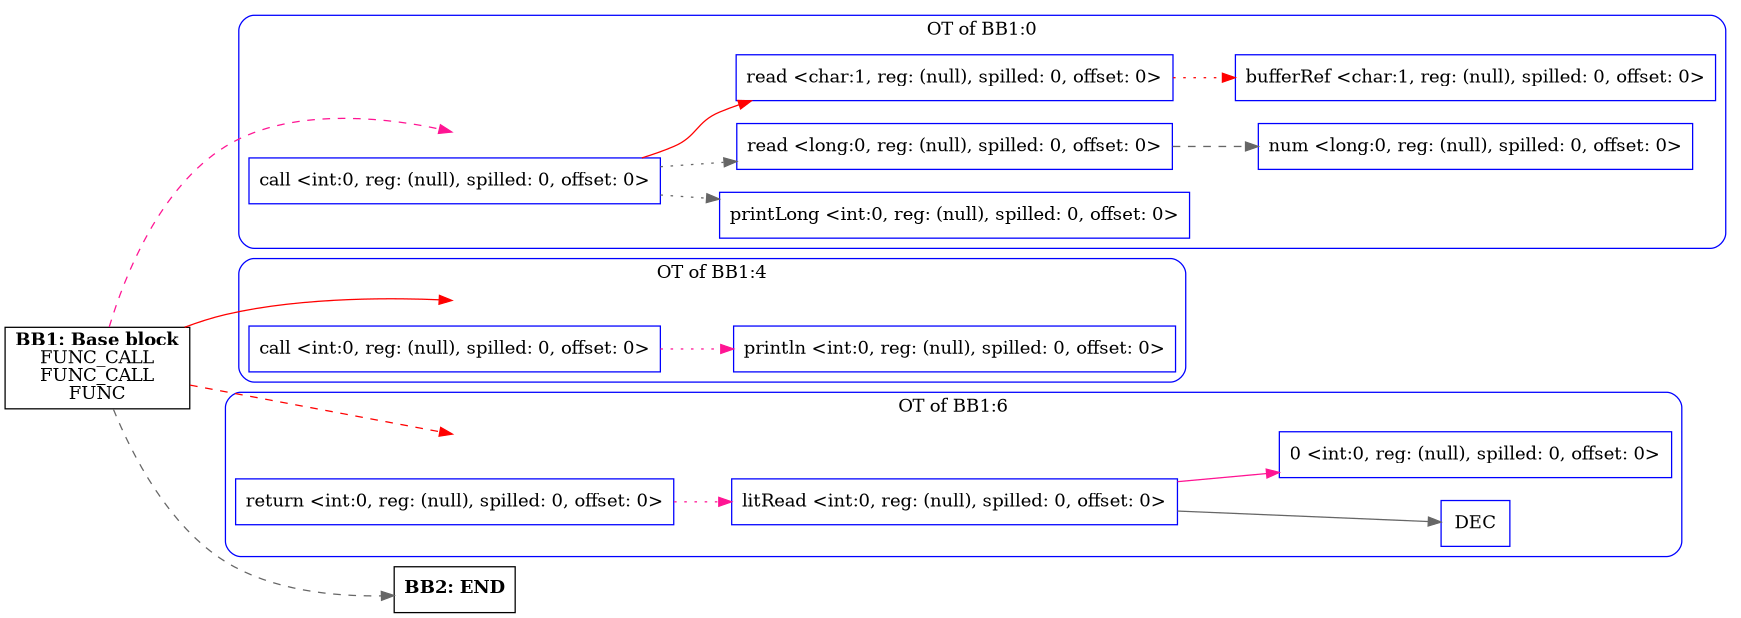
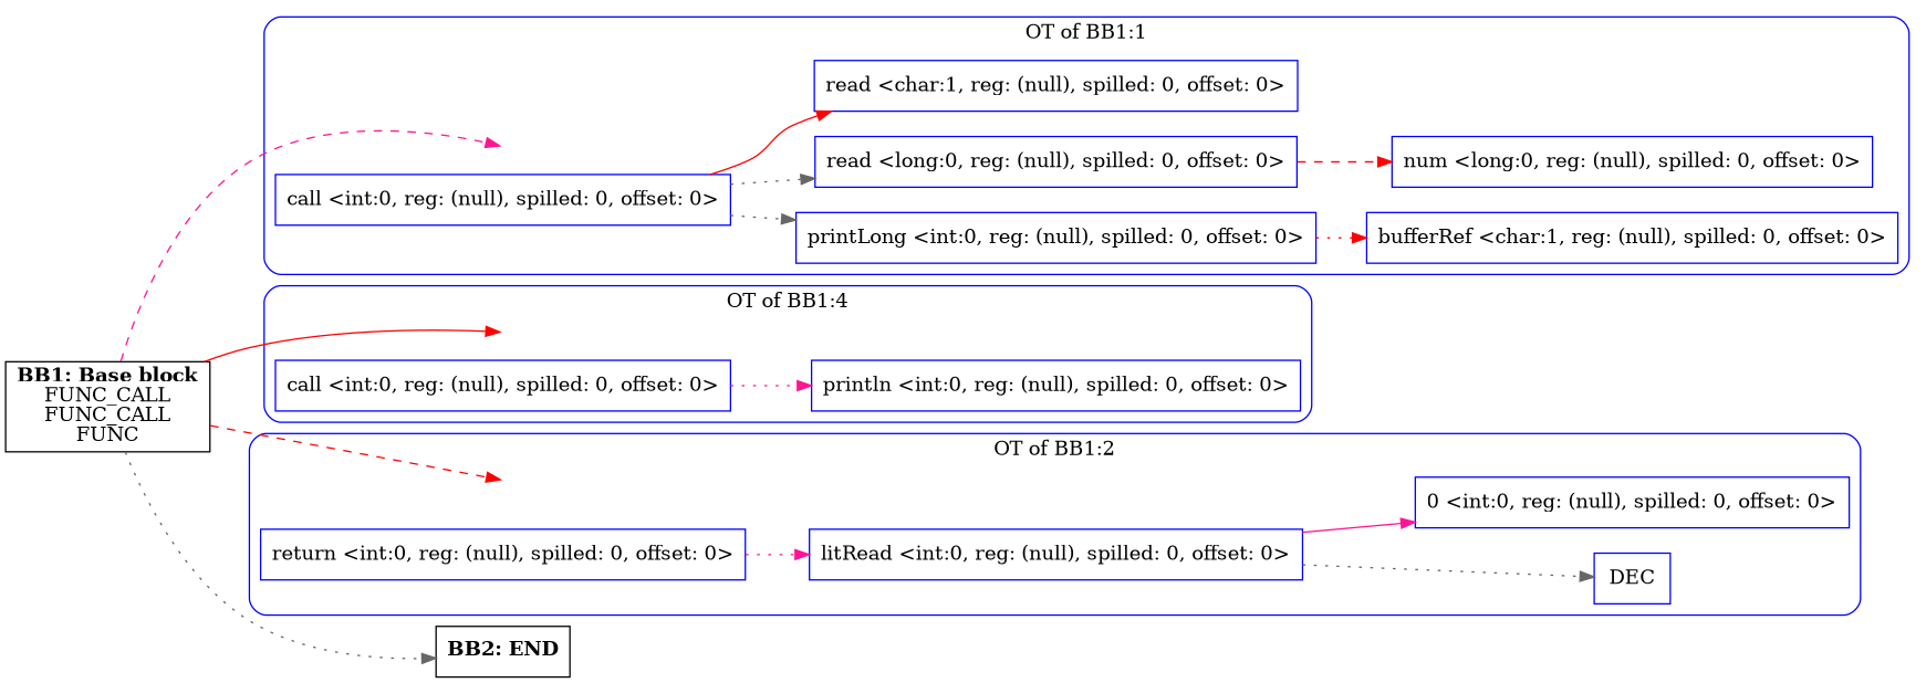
  digraph {
    compound=true
    rankdir=LR
    splines=true
    node [shape=rectangle color=blue]
    edge [color=red style=dotted]
    entry0 [shape=point style=invis color=""]
    n2 [label="call <int:0, reg: (null), spilled: 0, offset: 0>"]
    n3 [label="printLong <int:0, reg: (null), spilled: 0, offset: 0>"]
    n4 [label="read <long:0, reg: (null), spilled: 0, offset: 0>"]
    n5 [label="read <char:1, reg: (null), spilled: 0, offset: 0>"]
    n6 [label="num <long:0, reg: (null), spilled: 0, offset: 0>"]
    n7 [label="bufferRef <char:1, reg: (null), spilled: 0, offset: 0>"]
    entry1 [shape=point style=invis color=""]
    n9 [label="call <int:0, reg: (null), spilled: 0, offset: 0>"]
    n10 [label="println <int:0, reg: (null), spilled: 0, offset: 0>"]
    entry2 [shape=point style=invis color=""]
    n12 [label="return <int:0, reg: (null), spilled: 0, offset: 0>"]
    n13 [label="litRead <int:0, reg: (null), spilled: 0, offset: 0>"]
    n14 [label=DEC]
    n15 [label="0 <int:0, reg: (null), spilled: 0, offset: 0>"]
    n16 [label=<<B>BB2: END</B><BR ALIGN="CENTER"/>> color=""]
    n17 [label=<<B>BB1: Base block</B><BR ALIGN="CENTER"/>FUNC_CALL<BR ALIGN="CENTER"/>FUNC_CALL<BR ALIGN="CENTER"/>FUNC<BR ALIGN="CENTER"/>> color=""]
    subgraph cluster_1 {
      color=blue
-     label="OT of BB1:0"
+     label="OT of BB1:1"
      style=rounded
      entry0
      n2
      n3
      n4
      n5
      n6
      n7
    }
    subgraph cluster_2 {
      color=blue
      label="OT of BB1:4"
      style=rounded
      entry1
      n9
      n10
    }
    subgraph cluster_3 {
      color=blue
-     label="OT of BB1:6"
+     label="OT of BB1:2"
      style=rounded
      entry2
      n12
      n13
      n14
      n15
    }
    n2 -> n3 [color=gray40]
    n2 -> n4 [color=gray40]
    n2 -> n5 [style=solid]
-   n4 -> n6 [color=gray40 style=dashed]
-   n5 -> n7
+   n4 -> n6 [style=dashed]
+   n3 -> n7
    n9 -> n10 [color=deeppink]
    n12 -> n13 [color=deeppink]
-   n13 -> n14 [color=gray40 style=solid]
+   n13 -> n14 [color=gray40]
    n13 -> n15 [color=deeppink style=solid]
    n17 -> entry0 [color=deeppink style=dashed]
    n17 -> entry1 [style=solid]
    n17 -> entry2 [style=dashed]
-   n17 -> n16 [color=gray40 style=dashed]
+   n17 -> n16 [color=gray40]
  }
